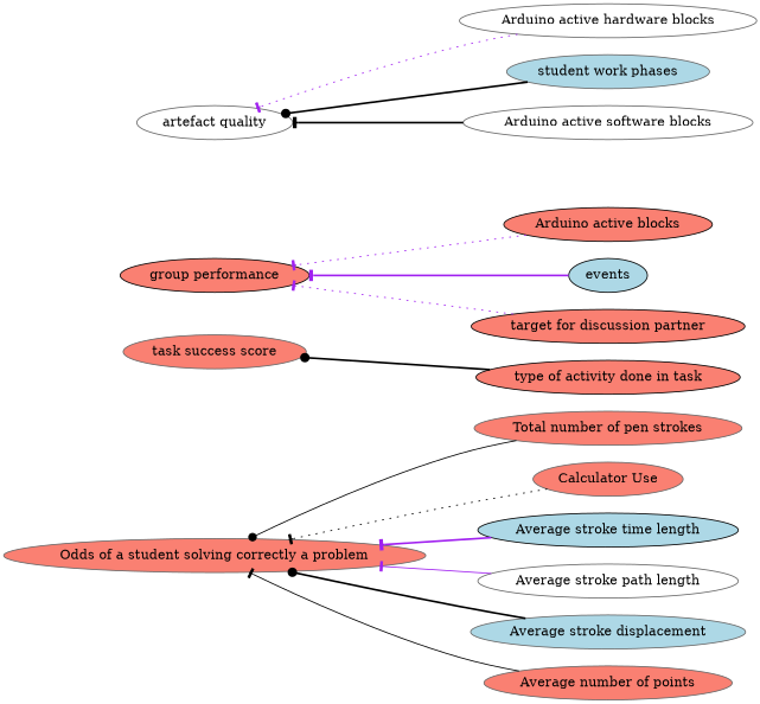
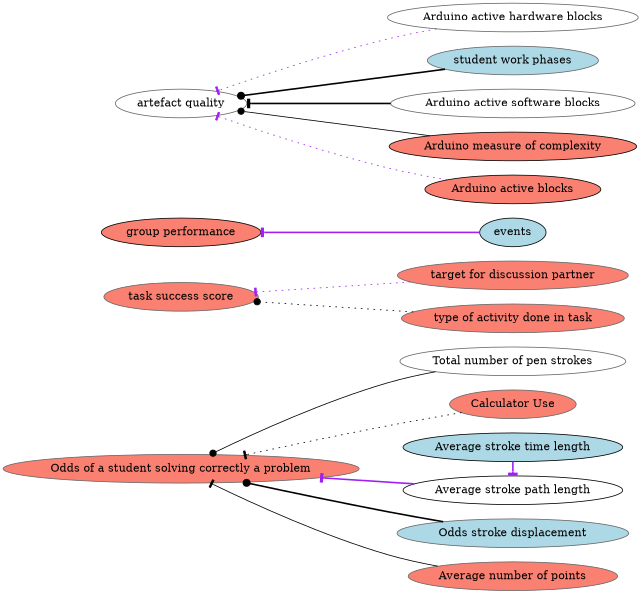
  digraph {
    rankdir=RL
    splines=true
    node [color=gray40 fillcolor=salmon style=filled]
    edge [arrowhead=tee color=black style=bold]
-   "Total number of pen strokes"
+   "Total number of pen strokes" [fillcolor=white]
    "Arduino active hardware blocks" [fillcolor=white]
    events [color=black fillcolor=lightblue]
    "student work phases" [fillcolor=lightblue]
-   "type of activity done in task" [color=black]
-   "target for discussion partner" [color=black]
+   "type of activity done in task"
+   "target for discussion partner"
    "Calculator Use"
-   "Average stroke path length" [fillcolor=white]
-   "Average stroke displacement" [fillcolor=lightblue]
+   "Average stroke path length" [color=black fillcolor=white]
+   "Average stroke displacement" [fillcolor=lightblue label="Odds stroke displacement"]
    "Arduino active blocks" [color=black]
    "Arduino active software blocks" [fillcolor=white]
    "Average number of points"
+   "Arduino measure of complexity" [color=black]
    "Average stroke time length" [color=black fillcolor=lightblue]
    "group performance" [color=black]
    "task success score"
    "Odds of a student solving correctly a problem"
    "artefact quality" [fillcolor=white]
    subgraph sub_1 {
      rank=same
      "Total number of pen strokes"
      "Arduino active hardware blocks"
      events
      "student work phases"
      "type of activity done in task"
      "target for discussion partner"
      "Calculator Use"
      "Average stroke path length"
      "Average stroke displacement"
      "Arduino active blocks"
      "Arduino active software blocks"
      "Average number of points"
+     "Arduino measure of complexity"
      "Average stroke time length"
    }
    subgraph sub_2 {
      rank=same
      "group performance"
      "task success score"
      "Odds of a student solving correctly a problem"
      "artefact quality"
    }
    "Total number of pen strokes" -> "Odds of a student solving correctly a problem" [arrowhead=dot style=solid]
    "Arduino active hardware blocks" -> "artefact quality" [color=purple style=dotted]
    events -> "group performance" [color=purple]
    "student work phases" -> "artefact quality" [arrowhead=dot]
-   "type of activity done in task" -> "task success score" [arrowhead=dot]
-   "target for discussion partner" -> "group performance" [color=purple style=dotted]
+   "type of activity done in task" -> "task success score" [arrowhead=dot style=dotted]
+   "target for discussion partner" -> "task success score" [color=purple style=dotted]
    "Calculator Use" -> "Odds of a student solving correctly a problem" [style=dotted]
-   "Average stroke path length" -> "Odds of a student solving correctly a problem" [color=purple style=solid]
+   "Average stroke path length" -> "Odds of a student solving correctly a problem" [color=purple]
    "Average stroke displacement" -> "Odds of a student solving correctly a problem" [arrowhead=dot]
-   "Arduino active blocks" -> "group performance" [color=purple style=dotted]
+   "Arduino active blocks" -> "artefact quality" [color=purple style=dotted]
    "Arduino active software blocks" -> "artefact quality"
    "Average number of points" -> "Odds of a student solving correctly a problem" [style=solid]
-   "Average stroke time length" -> "Odds of a student solving correctly a problem" [color=purple]
+   "Arduino measure of complexity" -> "artefact quality" [arrowhead=dot style=solid]
+   "Average stroke time length" -> "Average stroke path length" [color=purple]
  }
